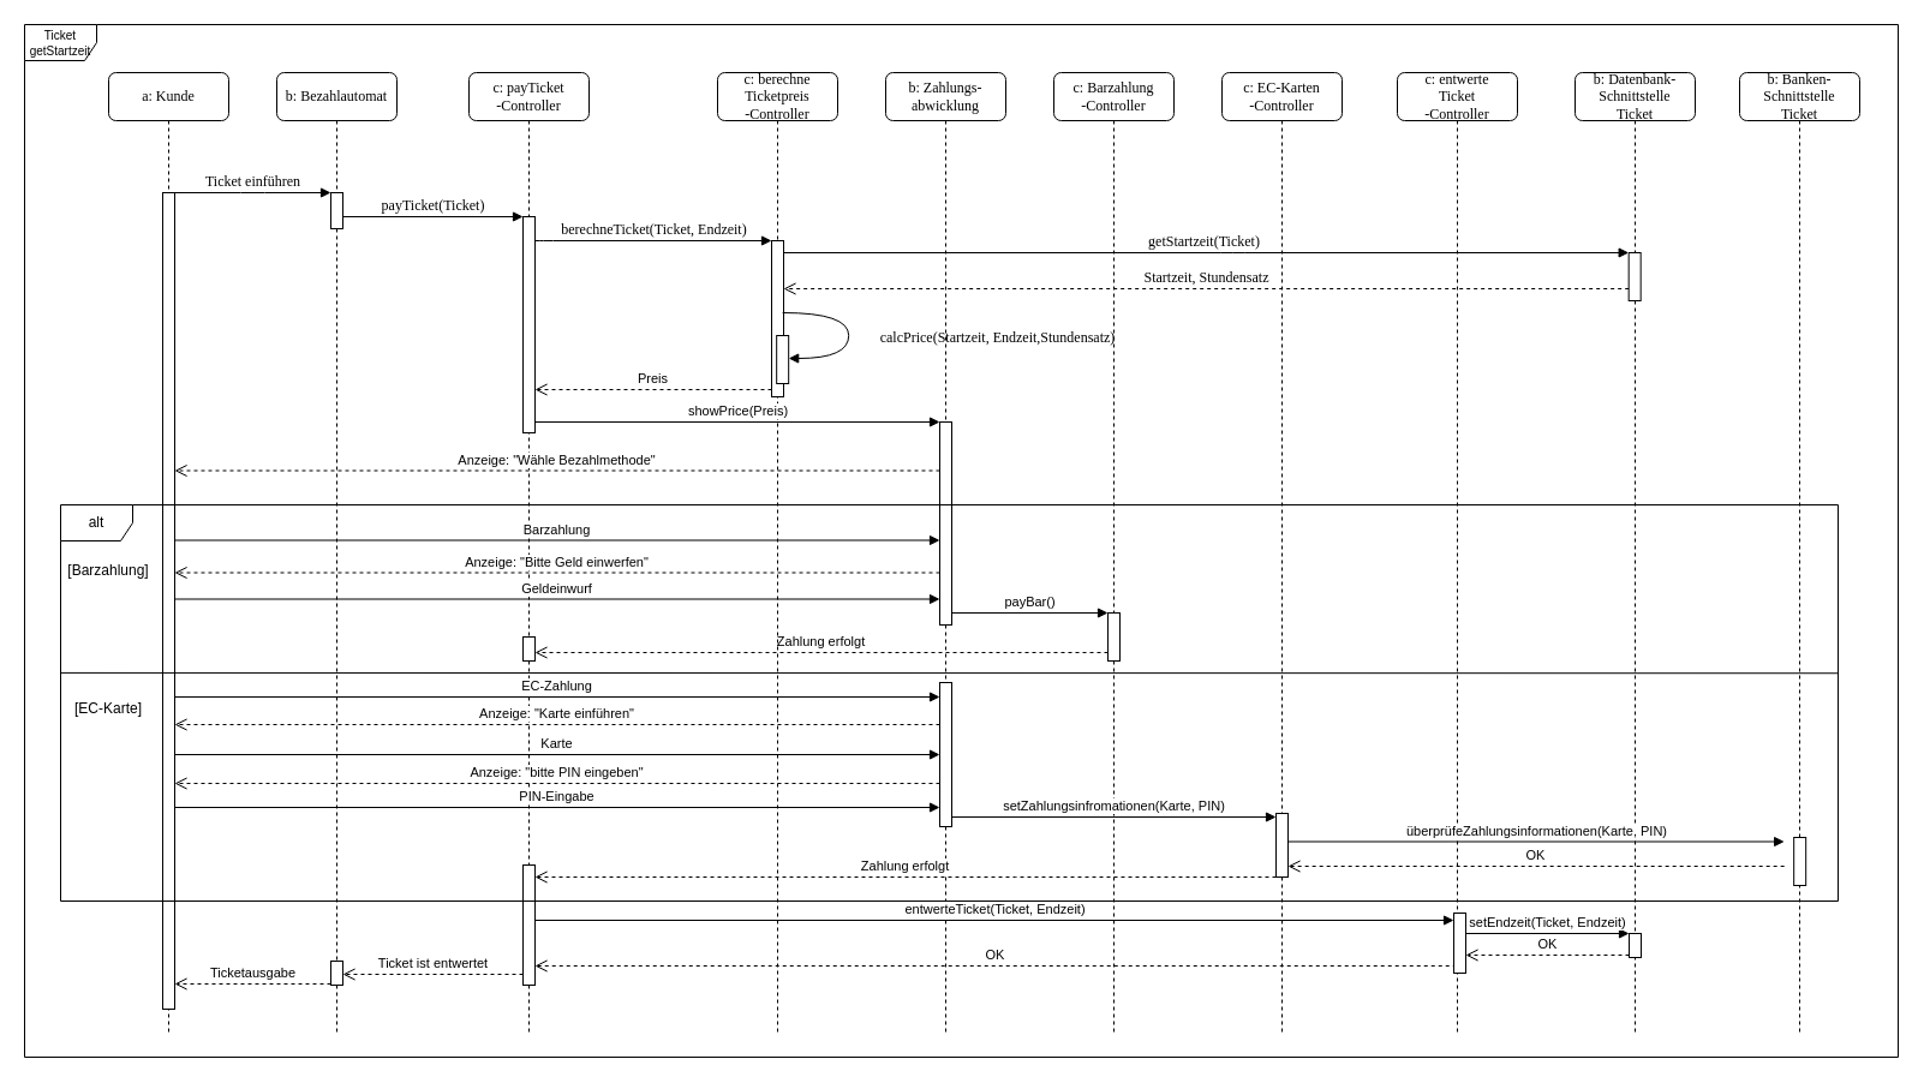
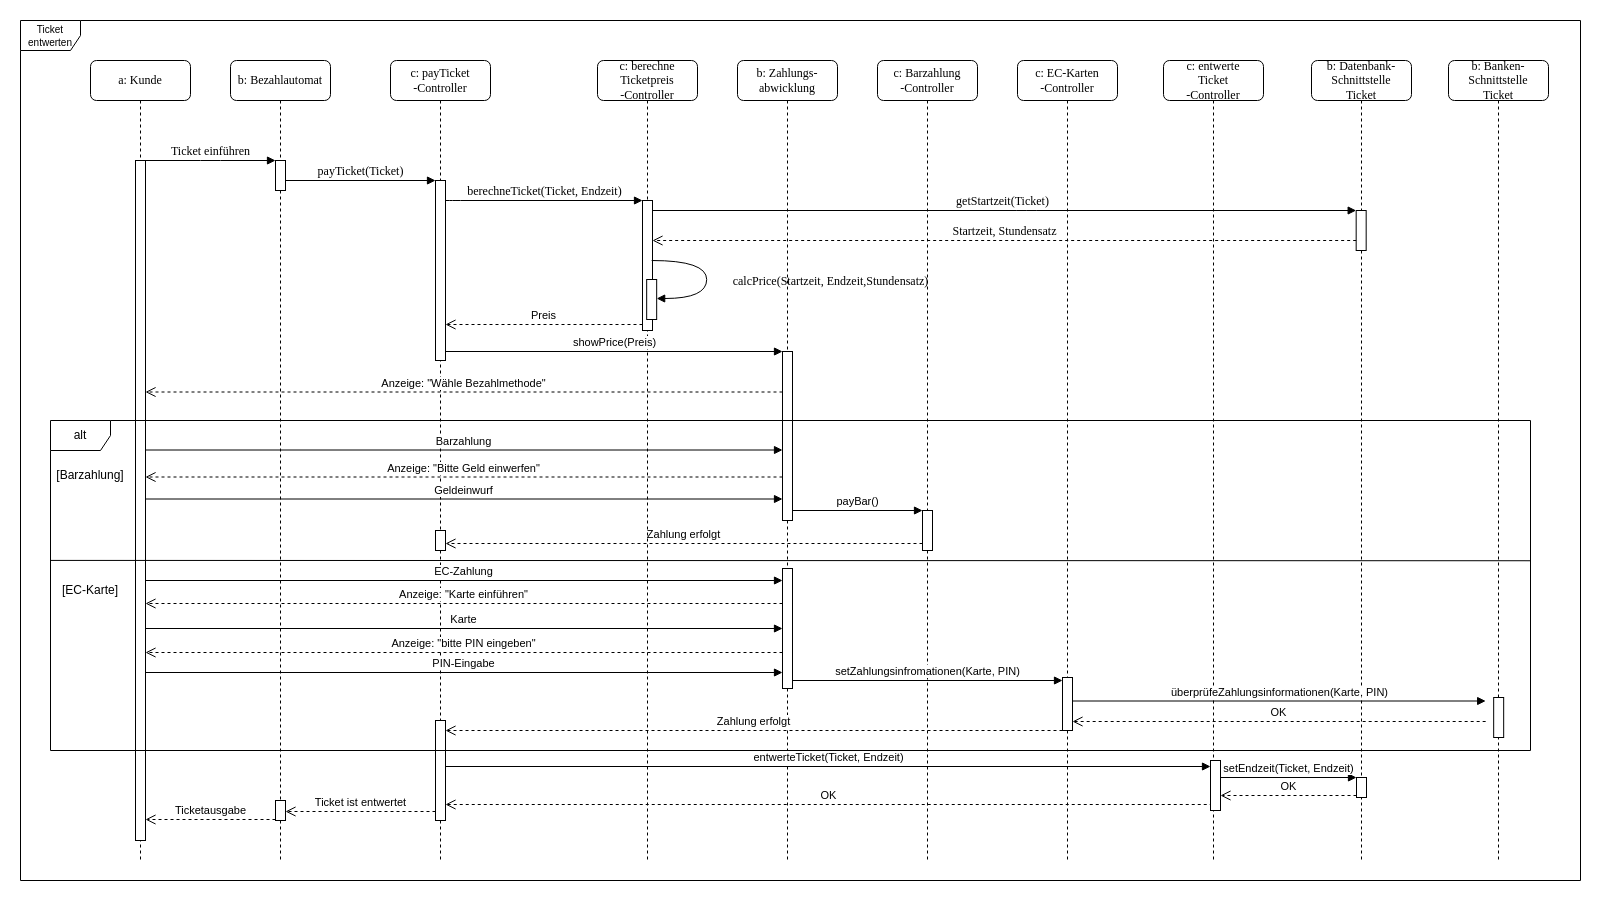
  <mxCell id="0" />
  <mxCell id="1" parent="0" />
  <mxCell id="2" value="getStartzeit(Ticket)" style="html=1;verticalAlign=bottom;endArrow=block;entryX=0;entryY=0;labelBackgroundColor=none;fontFamily=Verdana;fontSize=12;edgeStyle=elbowEdgeStyle;elbow=vertical;" parent="1" source="11" target="29" edge="1"><mxGeometry relative="1" as="geometry"><mxPoint x="1272.667" y="210" as="sourcePoint" /></mxGeometry></mxCell>
  <mxCell id="3" value="b: Bezahlautomat" style="shape=umlLifeline;perimeter=lifelinePerimeter;whiteSpace=wrap;html=1;container=1;collapsible=0;recursiveResize=0;outlineConnect=0;rounded=1;shadow=0;comic=0;labelBackgroundColor=none;strokeColor=#000000;strokeWidth=1;fillColor=#FFFFFF;fontFamily=Verdana;fontSize=12;fontColor=#000000;align=center;" parent="1" vertex="1"><mxGeometry x="230" y="60" width="100" height="800" as="geometry" /></mxCell>
  <mxCell id="4" value="" style="html=1;points=[];perimeter=orthogonalPerimeter;rounded=0;shadow=0;comic=0;labelBackgroundColor=none;strokeColor=#000000;strokeWidth=1;fillColor=#FFFFFF;fontFamily=Verdana;fontSize=12;fontColor=#000000;align=center;" parent="3" vertex="1"><mxGeometry x="45" y="100" width="10" height="30" as="geometry" /></mxCell>
  <mxCell id="5" value="" style="html=1;points=[];perimeter=orthogonalPerimeter;rounded=0;shadow=0;comic=0;labelBackgroundColor=none;strokeColor=#000000;strokeWidth=1;fillColor=#FFFFFF;fontFamily=Verdana;fontSize=12;fontColor=#000000;align=center;" parent="3" vertex="1"><mxGeometry x="45" y="740" width="10" height="20" as="geometry" /></mxCell>
  <mxCell id="6" value="c:&amp;nbsp;&lt;span&gt;payTicket&lt;/span&gt;&lt;br&gt;&lt;span&gt;-Controller&lt;/span&gt;" style="shape=umlLifeline;perimeter=lifelinePerimeter;whiteSpace=wrap;html=1;container=1;collapsible=0;recursiveResize=0;outlineConnect=0;rounded=1;shadow=0;comic=0;labelBackgroundColor=none;strokeColor=#000000;strokeWidth=1;fillColor=#FFFFFF;fontFamily=Verdana;fontSize=12;fontColor=#000000;align=center;" parent="1" vertex="1"><mxGeometry x="390" y="60" width="100" height="800" as="geometry" /></mxCell>
  <mxCell id="7" value="" style="html=1;points=[];perimeter=orthogonalPerimeter;rounded=0;shadow=0;comic=0;labelBackgroundColor=none;strokeColor=#000000;strokeWidth=1;fillColor=#FFFFFF;fontFamily=Verdana;fontSize=12;fontColor=#000000;align=center;" parent="6" vertex="1"><mxGeometry x="45" y="120" width="10" height="180" as="geometry" /></mxCell>
  <mxCell id="8" value="" style="html=1;points=[];perimeter=orthogonalPerimeter;rounded=0;shadow=0;comic=0;labelBackgroundColor=none;strokeColor=#000000;strokeWidth=1;fillColor=#FFFFFF;fontFamily=Verdana;fontSize=12;fontColor=#000000;align=center;" parent="6" vertex="1"><mxGeometry x="45" y="470" width="10" height="20" as="geometry" /></mxCell>
  <mxCell id="9" value="Zahlung erfolgt" style="html=1;verticalAlign=bottom;endArrow=open;dashed=1;endSize=8;" parent="6" source="16" edge="1"><mxGeometry relative="1" as="geometry"><mxPoint x="325" y="483" as="sourcePoint" /><mxPoint x="55" y="483" as="targetPoint" /><Array as="points"><mxPoint x="253" y="483" /></Array></mxGeometry></mxCell>
  <mxCell id="10" value="" style="html=1;points=[];perimeter=orthogonalPerimeter;rounded=0;shadow=0;comic=0;labelBackgroundColor=none;strokeColor=#000000;strokeWidth=1;fillColor=#FFFFFF;fontFamily=Verdana;fontSize=12;fontColor=#000000;align=center;" parent="6" vertex="1"><mxGeometry x="45" y="660" width="10" height="100" as="geometry" /></mxCell>
  <mxCell id="11" value="c:&amp;nbsp;&lt;span&gt;berechne&lt;/span&gt;&lt;br&gt;&lt;span&gt;Ticketpreis&lt;/span&gt;&lt;br&gt;&lt;span&gt;-Controller&lt;/span&gt;" style="shape=umlLifeline;perimeter=lifelinePerimeter;whiteSpace=wrap;html=1;container=1;collapsible=0;recursiveResize=0;outlineConnect=0;rounded=1;shadow=0;comic=0;labelBackgroundColor=none;strokeColor=#000000;strokeWidth=1;fillColor=#FFFFFF;fontFamily=Verdana;fontSize=12;fontColor=#000000;align=center;" parent="1" vertex="1"><mxGeometry x="597" y="60" width="100" height="800" as="geometry" /></mxCell>
  <mxCell id="12" value="b:&amp;nbsp;&lt;span&gt;Zahlungs-&lt;/span&gt;&lt;br&gt;&lt;span&gt;abwicklung&lt;/span&gt;" style="shape=umlLifeline;perimeter=lifelinePerimeter;whiteSpace=wrap;html=1;container=1;collapsible=0;recursiveResize=0;outlineConnect=0;rounded=1;shadow=0;comic=0;labelBackgroundColor=none;strokeColor=#000000;strokeWidth=1;fillColor=#FFFFFF;fontFamily=Verdana;fontSize=12;fontColor=#000000;align=center;" parent="1" vertex="1"><mxGeometry x="737" y="60" width="100" height="800" as="geometry" /></mxCell>
  <mxCell id="13" value="" style="html=1;points=[];perimeter=orthogonalPerimeter;" parent="12" vertex="1"><mxGeometry x="45" y="291" width="10" height="169" as="geometry" /></mxCell>
  <mxCell id="14" value="" style="html=1;points=[];perimeter=orthogonalPerimeter;rounded=0;shadow=0;comic=0;labelBackgroundColor=none;strokeColor=#000000;strokeWidth=1;fillColor=#FFFFFF;fontFamily=Verdana;fontSize=12;fontColor=#000000;align=center;" parent="12" vertex="1"><mxGeometry x="45" y="508" width="10" height="120" as="geometry" /></mxCell>
  <mxCell id="15" value="c:&amp;nbsp;&lt;span&gt;Barzahlung&lt;/span&gt;&lt;br&gt;&lt;span&gt;-Controller&lt;/span&gt;" style="shape=umlLifeline;perimeter=lifelinePerimeter;whiteSpace=wrap;html=1;container=1;collapsible=0;recursiveResize=0;outlineConnect=0;rounded=1;shadow=0;comic=0;labelBackgroundColor=none;strokeColor=#000000;strokeWidth=1;fillColor=#FFFFFF;fontFamily=Verdana;fontSize=12;fontColor=#000000;align=center;" parent="1" vertex="1"><mxGeometry x="877" y="60" width="100" height="800" as="geometry" /></mxCell>
  <mxCell id="16" value="" style="html=1;points=[];perimeter=orthogonalPerimeter;rounded=0;shadow=0;comic=0;labelBackgroundColor=none;strokeColor=#000000;strokeWidth=1;fillColor=#FFFFFF;fontFamily=Verdana;fontSize=12;fontColor=#000000;align=center;" parent="15" vertex="1"><mxGeometry x="45" y="450" width="10" height="40" as="geometry" /></mxCell>
  <mxCell id="17" value="c:&amp;nbsp;&lt;span&gt;EC-Karten&lt;/span&gt;&lt;br&gt;&lt;span&gt;-Controller&lt;/span&gt;" style="shape=umlLifeline;perimeter=lifelinePerimeter;whiteSpace=wrap;html=1;container=1;collapsible=0;recursiveResize=0;outlineConnect=0;rounded=1;shadow=0;comic=0;labelBackgroundColor=none;strokeColor=#000000;strokeWidth=1;fillColor=#FFFFFF;fontFamily=Verdana;fontSize=12;fontColor=#000000;align=center;" parent="1" vertex="1"><mxGeometry x="1017" y="60" width="100" height="800" as="geometry" /></mxCell>
  <mxCell id="18" value="" style="html=1;points=[];perimeter=orthogonalPerimeter;rounded=0;shadow=0;comic=0;labelBackgroundColor=none;strokeColor=#000000;strokeWidth=1;fillColor=#FFFFFF;fontFamily=Verdana;fontSize=12;fontColor=#000000;align=center;" parent="17" vertex="1"><mxGeometry x="45" y="617" width="10" height="53" as="geometry" /></mxCell>
  <mxCell id="19" value="a: Kunde" style="shape=umlLifeline;perimeter=lifelinePerimeter;whiteSpace=wrap;html=1;container=1;collapsible=0;recursiveResize=0;outlineConnect=0;rounded=1;shadow=0;comic=0;labelBackgroundColor=none;strokeColor=#000000;strokeWidth=1;fillColor=#FFFFFF;fontFamily=Verdana;fontSize=12;fontColor=#000000;align=center;" parent="1" vertex="1"><mxGeometry x="90" y="60" width="100" height="800" as="geometry" /></mxCell>
  <mxCell id="20" value="" style="html=1;points=[];perimeter=orthogonalPerimeter;rounded=0;shadow=0;comic=0;labelBackgroundColor=none;strokeColor=#000000;strokeWidth=1;fillColor=#FFFFFF;fontFamily=Verdana;fontSize=12;fontColor=#000000;align=center;" parent="19" vertex="1"><mxGeometry x="45" y="100" width="10" height="680" as="geometry" /></mxCell>
  <mxCell id="21" value="" style="html=1;points=[];perimeter=orthogonalPerimeter;rounded=0;shadow=0;comic=0;labelBackgroundColor=none;strokeColor=#000000;strokeWidth=1;fillColor=#FFFFFF;fontFamily=Verdana;fontSize=12;fontColor=#000000;align=center;" parent="1" vertex="1"><mxGeometry x="642" y="200" width="10" height="130" as="geometry" /></mxCell>
  <mxCell id="22" value="berechneTicket(Ticket, Endzeit)" style="html=1;verticalAlign=bottom;endArrow=block;labelBackgroundColor=none;fontFamily=Verdana;fontSize=12;edgeStyle=elbowEdgeStyle;elbow=vertical;" parent="1" source="7" target="21" edge="1"><mxGeometry relative="1" as="geometry"><mxPoint x="500" y="200" as="sourcePoint" /><Array as="points"><mxPoint x="450" y="200" /></Array></mxGeometry></mxCell>
  <mxCell id="23" value="Ticket einführen" style="html=1;verticalAlign=bottom;endArrow=block;entryX=0;entryY=0;labelBackgroundColor=none;fontFamily=Verdana;fontSize=12;edgeStyle=elbowEdgeStyle;elbow=vertical;" parent="1" source="20" target="4" edge="1"><mxGeometry relative="1" as="geometry"><mxPoint x="210" y="170" as="sourcePoint" /></mxGeometry></mxCell>
  <mxCell id="24" value="payTicket(Ticket)" style="html=1;verticalAlign=bottom;endArrow=block;entryX=0;entryY=0;labelBackgroundColor=none;fontFamily=Verdana;fontSize=12;edgeStyle=elbowEdgeStyle;elbow=vertical;" parent="1" source="4" target="7" edge="1"><mxGeometry relative="1" as="geometry"><mxPoint x="360" y="180" as="sourcePoint" /></mxGeometry></mxCell>
  <mxCell id="25" value="c:&amp;nbsp;&lt;span&gt;entwerte&lt;/span&gt;&lt;br&gt;&lt;span&gt;Ticket&lt;/span&gt;&lt;br&gt;&lt;span&gt;-Controller&lt;/span&gt;&lt;br&gt;" style="shape=umlLifeline;perimeter=lifelinePerimeter;whiteSpace=wrap;html=1;container=1;collapsible=0;recursiveResize=0;outlineConnect=0;rounded=1;shadow=0;comic=0;labelBackgroundColor=none;strokeColor=#000000;strokeWidth=1;fillColor=#FFFFFF;fontFamily=Verdana;fontSize=12;fontColor=#000000;align=center;" parent="1" vertex="1"><mxGeometry x="1163" y="60" width="100" height="800" as="geometry" /></mxCell>
  <mxCell id="26" value="" style="html=1;points=[];perimeter=orthogonalPerimeter;" parent="25" vertex="1"><mxGeometry x="47" y="700" width="10" height="50" as="geometry" /></mxCell>
  <mxCell id="27" value="b:&amp;nbsp;&lt;span&gt;Datenbank-&lt;/span&gt;&lt;br&gt;&lt;span&gt;Schnittstelle&lt;/span&gt;&lt;br&gt;&lt;span&gt;Ticket&lt;/span&gt;" style="shape=umlLifeline;perimeter=lifelinePerimeter;whiteSpace=wrap;html=1;container=1;collapsible=0;recursiveResize=0;outlineConnect=0;rounded=1;shadow=0;comic=0;labelBackgroundColor=none;strokeColor=#000000;strokeWidth=1;fillColor=#FFFFFF;fontFamily=Verdana;fontSize=12;fontColor=#000000;align=center;" parent="1" vertex="1"><mxGeometry x="1311" y="60" width="100" height="800" as="geometry" /></mxCell>
  <mxCell id="28" value="" style="html=1;points=[];perimeter=orthogonalPerimeter;" parent="27" vertex="1"><mxGeometry x="45" y="717" width="10" height="20" as="geometry" /></mxCell>
  <mxCell id="29" value="" style="html=1;points=[];perimeter=orthogonalPerimeter;rounded=0;shadow=0;comic=0;labelBackgroundColor=none;strokeColor=#000000;strokeWidth=1;fillColor=#FFFFFF;fontFamily=Verdana;fontSize=12;fontColor=#000000;align=center;" parent="1" vertex="1"><mxGeometry x="1355.667" y="210" width="10" height="40" as="geometry" /></mxCell>
  <mxCell id="30" value="Startzeit, Stundensatz" style="html=1;verticalAlign=bottom;endArrow=open;dashed=1;endSize=8;labelBackgroundColor=none;fontFamily=Verdana;fontSize=12;edgeStyle=elbowEdgeStyle;elbow=vertical;" parent="1" source="29" target="21" edge="1"><mxGeometry relative="1" as="geometry"><mxPoint x="1272.667" y="286" as="targetPoint" /><Array as="points"><mxPoint x="1292.667" y="240" /><mxPoint x="1322.667" y="240" /></Array></mxGeometry></mxCell>
  <mxCell id="31" value="" style="html=1;points=[];perimeter=orthogonalPerimeter;rounded=0;shadow=0;comic=0;labelBackgroundColor=none;strokeColor=#000000;strokeWidth=1;fillColor=#FFFFFF;fontFamily=Verdana;fontSize=12;fontColor=#000000;align=center;" parent="1" vertex="1"><mxGeometry x="646.167" y="279" width="10" height="40" as="geometry" /></mxCell>
  <mxCell id="32" value="calcPrice(Startzeit, Endzeit,Stundensatz)" style="html=1;verticalAlign=bottom;endArrow=block;labelBackgroundColor=none;fontFamily=Verdana;fontSize=12;elbow=vertical;edgeStyle=orthogonalEdgeStyle;curved=1;entryX=1;entryY=0.286;entryPerimeter=0;exitX=1.038;exitY=0.345;exitPerimeter=0;" parent="1" edge="1"><mxGeometry x="0.3" y="-124" relative="1" as="geometry"><mxPoint x="651.167" y="260" as="sourcePoint" /><mxPoint x="656.167" y="298" as="targetPoint" /><Array as="points"><mxPoint x="706.167" y="260" /><mxPoint x="706.167" y="298" /></Array><mxPoint x="124" y="116" as="offset" /></mxGeometry></mxCell>
  <mxCell id="33" value="Preis" style="html=1;verticalAlign=bottom;endArrow=open;dashed=1;endSize=8;" parent="1" edge="1"><mxGeometry relative="1" as="geometry"><mxPoint x="642" y="324" as="sourcePoint" /><mxPoint x="445" y="324" as="targetPoint" /></mxGeometry></mxCell>
  <mxCell id="34" value="showPrice(Preis)" style="html=1;verticalAlign=bottom;endArrow=block;" parent="1" source="7" target="13" edge="1"><mxGeometry width="80" relative="1" as="geometry"><mxPoint x="400" y="680" as="sourcePoint" /><mxPoint x="480" y="680" as="targetPoint" /></mxGeometry></mxCell>
  <mxCell id="35" value="Anzeige: &quot;Wähle Bezahlmethode&quot;" style="html=1;verticalAlign=bottom;endArrow=open;dashed=1;endSize=8;" parent="1" edge="1"><mxGeometry relative="1" as="geometry"><mxPoint x="782" y="391.5" as="sourcePoint" /><mxPoint x="145" y="391.5" as="targetPoint" /></mxGeometry></mxCell>
  <mxCell id="36" value="Barzahlung" style="html=1;verticalAlign=bottom;endArrow=none;startArrow=block;startFill=1;endFill=0;" parent="1" edge="1"><mxGeometry width="80" relative="1" as="geometry"><mxPoint x="782" y="449.5" as="sourcePoint" /><mxPoint x="145" y="449.5" as="targetPoint" /></mxGeometry></mxCell>
  <mxCell id="37" value="payBar()" style="html=1;verticalAlign=bottom;endArrow=block;" parent="1" target="16" edge="1"><mxGeometry width="80" relative="1" as="geometry"><mxPoint x="792" y="510" as="sourcePoint" /><mxPoint x="590" y="710" as="targetPoint" /></mxGeometry></mxCell>
  <mxCell id="38" value="Anzeige: &quot;Bitte Geld einwerfen&quot;" style="html=1;verticalAlign=bottom;endArrow=open;dashed=1;endSize=8;" parent="1" edge="1"><mxGeometry relative="1" as="geometry"><mxPoint x="782" y="476.5" as="sourcePoint" /><mxPoint x="145" y="476.5" as="targetPoint" /></mxGeometry></mxCell>
  <mxCell id="39" value="Geldeinwurf" style="html=1;verticalAlign=bottom;endArrow=none;startArrow=block;startFill=1;endFill=0;" parent="1" edge="1"><mxGeometry width="80" relative="1" as="geometry"><mxPoint x="782" y="498.5" as="sourcePoint" /><mxPoint x="145" y="498.5" as="targetPoint" /></mxGeometry></mxCell>
  <mxCell id="40" value="EC-Zahlung" style="html=1;verticalAlign=bottom;endArrow=none;startArrow=block;startFill=1;endFill=0;" parent="1" edge="1"><mxGeometry width="80" relative="1" as="geometry"><mxPoint x="782" y="580" as="sourcePoint" /><mxPoint x="145" y="580" as="targetPoint" /></mxGeometry></mxCell>
  <mxCell id="41" value="Anzeige: &quot;Karte einführen&quot;" style="html=1;verticalAlign=bottom;endArrow=open;dashed=1;endSize=8;" parent="1" edge="1"><mxGeometry relative="1" as="geometry"><mxPoint x="782" y="603" as="sourcePoint" /><mxPoint x="145" y="603" as="targetPoint" /></mxGeometry></mxCell>
  <mxCell id="42" value="Karte" style="html=1;verticalAlign=bottom;endArrow=none;startArrow=block;startFill=1;endFill=0;" parent="1" source="14" edge="1"><mxGeometry width="80" relative="1" as="geometry"><mxPoint x="777" y="627" as="sourcePoint" /><mxPoint x="145" y="628" as="targetPoint" /></mxGeometry></mxCell>
  <mxCell id="43" value="Anzeige: &quot;bitte PIN eingeben&quot;" style="html=1;verticalAlign=bottom;endArrow=open;dashed=1;endSize=8;" parent="1" edge="1"><mxGeometry relative="1" as="geometry"><mxPoint x="782" y="652" as="sourcePoint" /><mxPoint x="145" y="652" as="targetPoint" /></mxGeometry></mxCell>
  <mxCell id="44" value="PIN-Eingabe" style="html=1;verticalAlign=bottom;endArrow=none;startArrow=block;startFill=1;endFill=0;" parent="1" edge="1"><mxGeometry width="80" relative="1" as="geometry"><mxPoint x="782" y="672" as="sourcePoint" /><mxPoint x="145" y="672" as="targetPoint" /></mxGeometry></mxCell>
  <mxCell id="45" value="setZahlungsinfromationen(Karte, PIN)" style="html=1;verticalAlign=bottom;endArrow=block;" parent="1" source="14" edge="1"><mxGeometry width="80" relative="1" as="geometry"><mxPoint x="786.81" y="680" as="sourcePoint" /><mxPoint x="1062" y="680" as="targetPoint" /></mxGeometry></mxCell>
  <mxCell id="46" value="b: Banken&lt;span&gt;-&lt;/span&gt;&lt;br&gt;&lt;span&gt;Schnittstelle&lt;/span&gt;&lt;br&gt;&lt;span&gt;Ticket&lt;/span&gt;" style="shape=umlLifeline;perimeter=lifelinePerimeter;whiteSpace=wrap;html=1;container=1;collapsible=0;recursiveResize=0;outlineConnect=0;rounded=1;shadow=0;comic=0;labelBackgroundColor=none;strokeColor=#000000;strokeWidth=1;fillColor=#FFFFFF;fontFamily=Verdana;fontSize=12;fontColor=#000000;align=center;" parent="1" vertex="1"><mxGeometry x="1448" y="60" width="100" height="800" as="geometry" /></mxCell>
  <mxCell id="47" value="" style="html=1;points=[];perimeter=orthogonalPerimeter;rounded=0;shadow=0;comic=0;labelBackgroundColor=none;strokeColor=#000000;strokeWidth=1;fillColor=#FFFFFF;fontFamily=Verdana;fontSize=12;fontColor=#000000;align=center;" parent="46" vertex="1"><mxGeometry x="45.167" y="637" width="10" height="40" as="geometry" /></mxCell>
  <mxCell id="48" value="überprüfeZahlungsinformationen(Karte, PIN)" style="html=1;verticalAlign=bottom;endArrow=block;" parent="1" edge="1"><mxGeometry width="80" relative="1" as="geometry"><mxPoint x="1072" y="700.5" as="sourcePoint" /><mxPoint x="1485.167" y="700.5" as="targetPoint" /></mxGeometry></mxCell>
  <mxCell id="49" value="OK" style="html=1;verticalAlign=bottom;endArrow=open;dashed=1;endSize=8;" parent="1" edge="1"><mxGeometry relative="1" as="geometry"><mxPoint x="1485.167" y="721" as="sourcePoint" /><mxPoint x="1072" y="721" as="targetPoint" /></mxGeometry></mxCell>
  <mxCell id="50" value="Zahlung erfolgt" style="html=1;verticalAlign=bottom;endArrow=open;dashed=1;endSize=8;" parent="1" source="18" target="10" edge="1"><mxGeometry relative="1" as="geometry"><mxPoint x="927" y="733" as="sourcePoint" /><mxPoint x="657" y="733" as="targetPoint" /><Array as="points"><mxPoint x="855" y="730" /></Array></mxGeometry></mxCell>
  <mxCell id="51" value="" style="endArrow=none;html=1;exitX=0;exitY=0.424;exitDx=0;exitDy=0;exitPerimeter=0;entryX=1;entryY=0.425;entryDx=0;entryDy=0;entryPerimeter=0;" parent="1" source="54" target="54" edge="1"><mxGeometry width="50" height="50" relative="1" as="geometry"><mxPoint x="50" y="850" as="sourcePoint" /><mxPoint x="100" y="800" as="targetPoint" /></mxGeometry></mxCell>
  <mxCell id="52" value="[Barzahlung]" style="text;html=1;strokeColor=none;fillColor=none;align=center;verticalAlign=middle;whiteSpace=wrap;rounded=0;" parent="1" vertex="1"><mxGeometry x="70" y="465" width="40" height="20" as="geometry" /></mxCell>
  <mxCell id="53" value="[EC-Karte]" style="text;html=1;strokeColor=none;fillColor=none;align=center;verticalAlign=middle;whiteSpace=wrap;rounded=0;" parent="1" vertex="1"><mxGeometry x="60" y="580" width="60" height="20" as="geometry" /></mxCell>
  <mxCell id="54" value="alt" style="shape=umlFrame;whiteSpace=wrap;html=1;" parent="1" vertex="1"><mxGeometry x="50" y="420" width="1480" height="330" as="geometry" /></mxCell>
  <mxCell id="55" value="entwerteTicket(Ticket, Endzeit)" style="html=1;verticalAlign=bottom;startArrow=none;endArrow=block;startSize=8;startFill=0;" parent="1" edge="1"><mxGeometry relative="1" as="geometry"><mxPoint x="445" y="766" as="sourcePoint" /><mxPoint x="1210" y="766" as="targetPoint" /></mxGeometry></mxCell>
  <mxCell id="56" value="setEndzeit(Ticket, Endzeit)" style="html=1;verticalAlign=bottom;endArrow=block;" parent="1" edge="1"><mxGeometry width="80" relative="1" as="geometry"><mxPoint x="1220" y="777" as="sourcePoint" /><mxPoint x="1356" y="777" as="targetPoint" /></mxGeometry></mxCell>
  <mxCell id="57" value="OK" style="html=1;verticalAlign=bottom;endArrow=open;dashed=1;endSize=8;" parent="1" edge="1"><mxGeometry relative="1" as="geometry"><mxPoint x="1356" y="795" as="sourcePoint" /><mxPoint x="1220" y="795" as="targetPoint" /></mxGeometry></mxCell>
  <mxCell id="58" value="OK" style="html=1;verticalAlign=bottom;startArrow=open;endArrow=none;startSize=8;startFill=0;endFill=0;dashed=1;" parent="1" edge="1"><mxGeometry relative="1" as="geometry"><mxPoint x="445" y="804" as="sourcePoint" /><mxPoint x="1210" y="804" as="targetPoint" /></mxGeometry></mxCell>
  <mxCell id="59" value="Ticketausgabe" style="html=1;verticalAlign=bottom;endArrow=open;dashed=1;endSize=8;" parent="1" edge="1"><mxGeometry relative="1" as="geometry"><mxPoint x="275" y="819" as="sourcePoint" /><mxPoint x="145" y="819" as="targetPoint" /></mxGeometry></mxCell>
  <mxCell id="60" value="Ticket ist entwertet" style="html=1;verticalAlign=bottom;endArrow=open;dashed=1;endSize=8;" parent="1" edge="1"><mxGeometry relative="1" as="geometry"><mxPoint x="435" y="811" as="sourcePoint" /><mxPoint x="285" y="811" as="targetPoint" /></mxGeometry></mxCell>
- <mxCell id="61" value="&lt;p style=&quot;line-height: 130%&quot;&gt;Ticket getStartzeit&lt;/p&gt;" style="shape=umlFrame;whiteSpace=wrap;html=1;fontSize=10;gradientColor=none;comic=0;" parent="1" vertex="1"><mxGeometry x="20" y="20" width="1560" height="860" as="geometry" /></mxCell>
+ <mxCell id="61" value="&lt;p style=&quot;line-height: 130%&quot;&gt;Ticket entwerten&lt;/p&gt;" style="shape=umlFrame;whiteSpace=wrap;html=1;fontSize=10;gradientColor=none;comic=0;" parent="1" vertex="1"><mxGeometry x="20" y="20" width="1560" height="860" as="geometry" /></mxCell>
